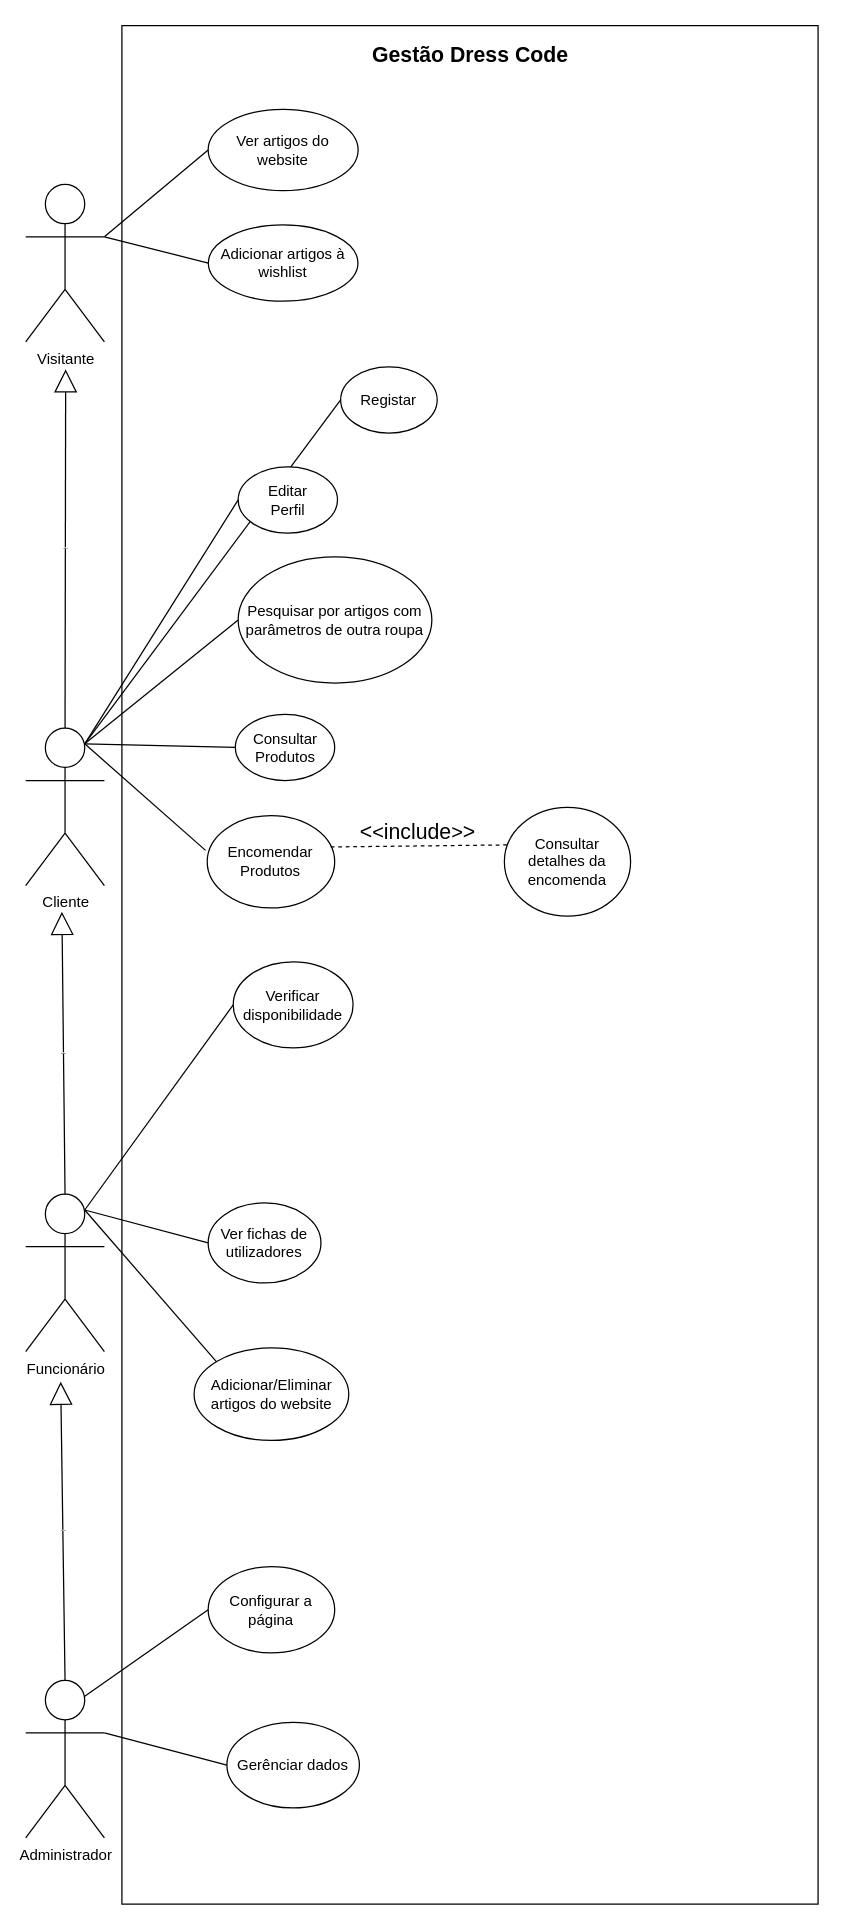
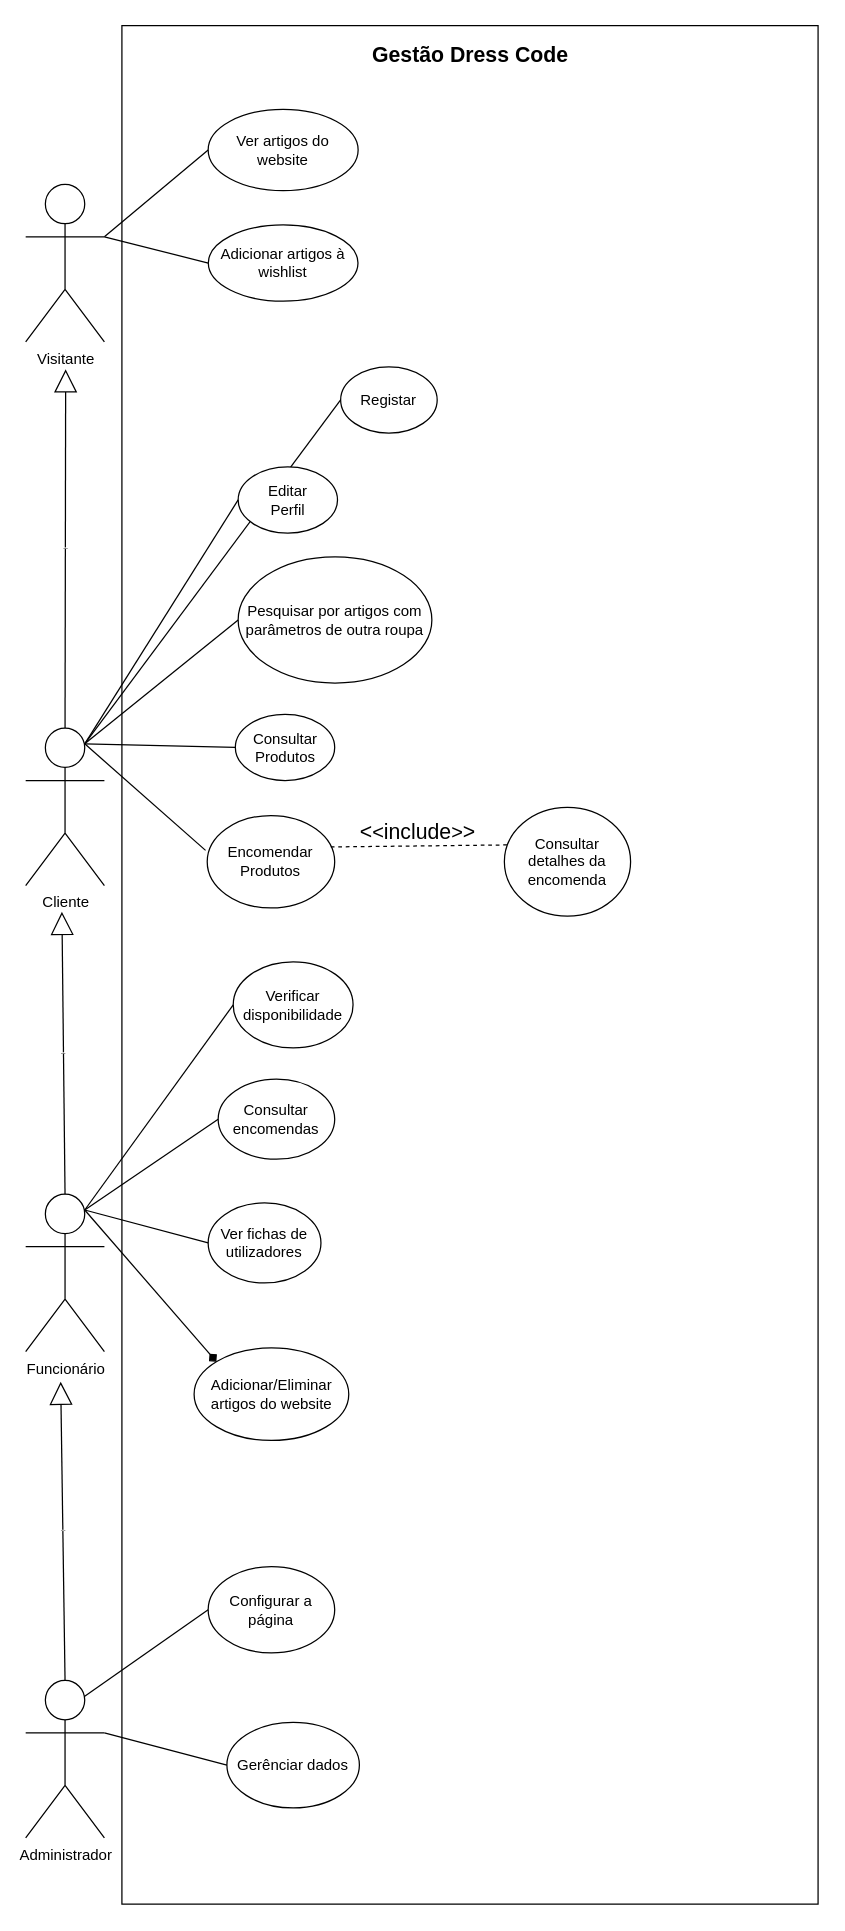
  <mxCell id="0" />
  <mxCell id="1" parent="0" />
  <mxCell id="2" value="" style="rounded=0;whiteSpace=wrap;html=1;" parent="1" vertex="1"><mxGeometry x="97" y="20" width="557" height="1503" as="geometry" /></mxCell>
  <mxCell id="3" value="Funcionário&lt;br&gt;" style="shape=umlActor;verticalLabelPosition=bottom;verticalAlign=top;html=1;outlineConnect=0;" parent="1" vertex="1"><mxGeometry x="20" y="955.02" width="63" height="126" as="geometry" /></mxCell>
  <mxCell id="4" value="Cliente" style="shape=umlActor;verticalLabelPosition=bottom;verticalAlign=top;html=1;outlineConnect=0;" parent="1" vertex="1"><mxGeometry x="20" y="582.02" width="63" height="126" as="geometry" /></mxCell>
  <mxCell id="5" value="Administrador&lt;br&gt;" style="shape=umlActor;verticalLabelPosition=bottom;verticalAlign=top;html=1;outlineConnect=0;" parent="1" vertex="1"><mxGeometry x="20" y="1344.02" width="63" height="126" as="geometry" /></mxCell>
  <mxCell id="6" value="Registar" style="ellipse;whiteSpace=wrap;html=1;" parent="1" vertex="1"><mxGeometry x="272" y="293" width="77.25" height="53" as="geometry" /></mxCell>
  <mxCell id="7" value="" style="endArrow=none;html=1;rounded=0;exitX=0.75;exitY=0.1;exitDx=0;exitDy=0;exitPerimeter=0;entryX=0;entryY=0.5;entryDx=0;entryDy=0;" parent="1" source="4" target="6" edge="1"><mxGeometry width="50" height="50" relative="1" as="geometry"><mxPoint x="117" y="616.02" as="sourcePoint" /><mxPoint x="164.034" y="552" as="targetPoint" /></mxGeometry></mxCell>
  <mxCell id="8" value="Encomendar&lt;br&gt;Produtos" style="ellipse;whiteSpace=wrap;html=1;" parent="1" vertex="1"><mxGeometry x="165.25" y="652" width="102" height="73.98" as="geometry" /></mxCell>
  <mxCell id="9" value="&lt;b style=&quot;line-height: 1.2&quot;&gt;&lt;font style=&quot;font-size: 17px&quot;&gt;Gestão Dress Code&lt;/font&gt;&lt;/b&gt;" style="text;html=1;strokeColor=none;fillColor=none;align=center;verticalAlign=middle;whiteSpace=wrap;rounded=0;" parent="1" vertex="1"><mxGeometry x="296" y="30" width="160" height="30" as="geometry" /></mxCell>
  <mxCell id="10" value="" style="endArrow=none;html=1;rounded=0;fontSize=17;exitX=0.75;exitY=0.1;exitDx=0;exitDy=0;exitPerimeter=0;entryX=-0.013;entryY=0.377;entryDx=0;entryDy=0;entryPerimeter=0;" parent="1" source="4" target="8" edge="1"><mxGeometry width="50" height="50" relative="1" as="geometry"><mxPoint x="117" y="681.02" as="sourcePoint" /><mxPoint x="167" y="631.02" as="targetPoint" /></mxGeometry></mxCell>
  <mxCell id="11" value="Editar&lt;br&gt;Perfil" style="ellipse;whiteSpace=wrap;html=1;" parent="1" vertex="1"><mxGeometry x="190" y="373" width="79.5" height="53" as="geometry" /></mxCell>
  <mxCell id="12" value="Consultar detalhes da&lt;br&gt;encomenda" style="ellipse;whiteSpace=wrap;html=1;" parent="1" vertex="1"><mxGeometry x="403" y="645.5" width="101" height="86.98" as="geometry" /></mxCell>
  <mxCell id="13" value="" style="endArrow=none;dashed=1;html=1;rounded=0;fontSize=17;entryX=0.048;entryY=0.345;entryDx=0;entryDy=0;entryPerimeter=0;exitX=0.969;exitY=0.34;exitDx=0;exitDy=0;exitPerimeter=0;" parent="1" source="8" target="12" edge="1"><mxGeometry width="50" height="50" relative="1" as="geometry"><mxPoint x="254" y="207" as="sourcePoint" /><mxPoint x="304" y="157" as="targetPoint" /></mxGeometry></mxCell>
  <mxCell id="14" value="&amp;lt;&lt;font style=&quot;font-size: 16px&quot;&gt;&amp;lt;&lt;/font&gt;include&lt;font style=&quot;font-size: 16px&quot;&gt;&amp;gt;&lt;/font&gt;&amp;gt;" style="text;html=1;strokeColor=none;fillColor=none;align=center;verticalAlign=middle;whiteSpace=wrap;rounded=0;fontSize=17;rotation=0;" parent="1" vertex="1"><mxGeometry x="291.5" y="654" width="84" height="23" as="geometry" /></mxCell>
  <mxCell id="15" value="Consultar&lt;br&gt;Produtos" style="ellipse;whiteSpace=wrap;html=1;" parent="1" vertex="1"><mxGeometry x="187.75" y="571" width="79.5" height="53" as="geometry" /></mxCell>
  <mxCell id="16" value="" style="endArrow=none;html=1;rounded=0;fontSize=16;entryX=0;entryY=0.5;entryDx=0;entryDy=0;exitX=0.75;exitY=0.1;exitDx=0;exitDy=0;exitPerimeter=0;" parent="1" source="4" target="11" edge="1"><mxGeometry width="50" height="50" relative="1" as="geometry"><mxPoint x="101" y="657.02" as="sourcePoint" /><mxPoint x="151" y="607.02" as="targetPoint" /></mxGeometry></mxCell>
  <mxCell id="17" value="Configurar a página" style="ellipse;whiteSpace=wrap;html=1;" parent="1" vertex="1"><mxGeometry x="166" y="1253" width="101.25" height="69" as="geometry" /></mxCell>
  <mxCell id="18" value="" style="endArrow=none;html=1;exitX=0.75;exitY=0.1;exitDx=0;exitDy=0;exitPerimeter=0;entryX=0;entryY=0.5;entryDx=0;entryDy=0;" parent="1" source="5" target="17" edge="1"><mxGeometry width="50" height="50" relative="1" as="geometry"><mxPoint x="382" y="1491.02" as="sourcePoint" /><mxPoint x="432" y="1441.02" as="targetPoint" /></mxGeometry></mxCell>
  <mxCell id="19" value="Gerênciar dados" style="ellipse;whiteSpace=wrap;html=1;" parent="1" vertex="1"><mxGeometry x="181" y="1377.52" width="106" height="68.48" as="geometry" /></mxCell>
  <mxCell id="20" value="Verificar disponibilidade" style="ellipse;whiteSpace=wrap;html=1;" parent="1" vertex="1"><mxGeometry x="186.07" y="769" width="95.87" height="69" as="geometry" /></mxCell>
  <mxCell id="21" value="" style="endArrow=none;html=1;exitX=0.75;exitY=0.1;exitDx=0;exitDy=0;exitPerimeter=0;entryX=0;entryY=0.5;entryDx=0;entryDy=0;" parent="1" source="3" target="20" edge="1"><mxGeometry width="50" height="50" relative="1" as="geometry"><mxPoint x="382" y="852.02" as="sourcePoint" /><mxPoint x="432" y="802.02" as="targetPoint" /></mxGeometry></mxCell>
  <mxCell id="22" value="" style="endArrow=none;html=1;exitX=1;exitY=0.333;exitDx=0;exitDy=0;exitPerimeter=0;entryX=0;entryY=0.5;entryDx=0;entryDy=0;" parent="1" source="5" target="19" edge="1"><mxGeometry width="50" height="50" relative="1" as="geometry"><mxPoint x="382" y="1484.02" as="sourcePoint" /><mxPoint x="432" y="1434.02" as="targetPoint" /></mxGeometry></mxCell>
+ <mxCell id="23" value="Consultar encomendas" style="ellipse;whiteSpace=wrap;html=1;" parent="1" vertex="1"><mxGeometry x="174" y="863" width="93.25" height="64" as="geometry" /></mxCell>
+ <mxCell id="24" value="" style="endArrow=none;html=1;exitX=0.75;exitY=0.1;exitDx=0;exitDy=0;exitPerimeter=0;entryX=0;entryY=0.5;entryDx=0;entryDy=0;" parent="1" source="3" target="23" edge="1"><mxGeometry width="50" height="50" relative="1" as="geometry"><mxPoint x="382" y="957.02" as="sourcePoint" /><mxPoint x="432" y="907.02" as="targetPoint" /></mxGeometry></mxCell>
  <mxCell id="25" value="Ver fichas de utilizadores" style="ellipse;whiteSpace=wrap;html=1;" parent="1" vertex="1"><mxGeometry x="166" y="962" width="90.25" height="64" as="geometry" /></mxCell>
  <mxCell id="26" value="" style="endArrow=none;html=1;exitX=0.75;exitY=0.1;exitDx=0;exitDy=0;exitPerimeter=0;entryX=0;entryY=0.5;entryDx=0;entryDy=0;" parent="1" source="3" target="25" edge="1"><mxGeometry width="50" height="50" relative="1" as="geometry"><mxPoint x="382" y="844.02" as="sourcePoint" /><mxPoint x="432" y="794.02" as="targetPoint" /></mxGeometry></mxCell>
  <mxCell id="27" value="Adicionar/Eliminar artigos do website" style="ellipse;whiteSpace=wrap;html=1;" parent="1" vertex="1"><mxGeometry x="154.75" y="1078" width="123.75" height="73.98" as="geometry" /></mxCell>
- <mxCell id="28" value="" style="endArrow=none;html=1;entryX=0;entryY=0;entryDx=0;entryDy=0;exitX=0.75;exitY=0.1;exitDx=0;exitDy=0;exitPerimeter=0;" parent="1" source="3" target="27" edge="1"><mxGeometry width="50" height="50" relative="1" as="geometry"><mxPoint x="89" y="1045.02" as="sourcePoint" /><mxPoint x="139" y="995.02" as="targetPoint" /></mxGeometry></mxCell>
+ <mxCell id="28" value="" style="endArrow=diamond;html=1;entryX=0;entryY=0;entryDx=0;entryDy=0;exitX=0.75;exitY=0.1;exitDx=0;exitDy=0;exitPerimeter=0;" parent="1" source="3" target="27" edge="1"><mxGeometry width="50" height="50" relative="1" as="geometry"><mxPoint x="89" y="1045.02" as="sourcePoint" /><mxPoint x="139" y="995.02" as="targetPoint" /></mxGeometry></mxCell>
  <mxCell id="29" value="Extends" style="endArrow=block;endSize=16;endFill=0;html=1;rounded=0;fontSize=1;exitX=0.5;exitY=0;exitDx=0;exitDy=0;exitPerimeter=0;" parent="1" source="3" edge="1"><mxGeometry width="160" relative="1" as="geometry"><mxPoint x="46" y="935.02" as="sourcePoint" /><mxPoint x="49" y="729.02" as="targetPoint" /></mxGeometry></mxCell>
  <mxCell id="30" value="Extends" style="endArrow=block;endSize=16;endFill=0;html=1;rounded=0;fontSize=1;exitX=0.5;exitY=0;exitDx=0;exitDy=0;exitPerimeter=0;" parent="1" source="5" edge="1"><mxGeometry width="160" relative="1" as="geometry"><mxPoint x="29" y="1292.02" as="sourcePoint" /><mxPoint x="48" y="1105.02" as="targetPoint" /></mxGeometry></mxCell>
  <mxCell id="31" value="Visitante" style="shape=umlActor;verticalLabelPosition=bottom;verticalAlign=top;html=1;outlineConnect=0;" parent="1" vertex="1"><mxGeometry x="20" y="147" width="63" height="126" as="geometry" /></mxCell>
  <mxCell id="32" value="Extends" style="endArrow=block;endSize=16;endFill=0;html=1;rounded=0;fontSize=1;exitX=0.5;exitY=0;exitDx=0;exitDy=0;exitPerimeter=0;" parent="1" source="4" edge="1"><mxGeometry width="160" relative="1" as="geometry"><mxPoint x="4" y="394" as="sourcePoint" /><mxPoint x="52" y="295" as="targetPoint" /></mxGeometry></mxCell>
  <mxCell id="33" value="Ver artigos do website" style="ellipse;whiteSpace=wrap;html=1;fontSize=12;" parent="1" vertex="1"><mxGeometry x="166" y="87" width="120" height="65" as="geometry" /></mxCell>
  <mxCell id="34" value="" style="endArrow=none;html=1;rounded=0;exitX=1;exitY=0.333;exitDx=0;exitDy=0;exitPerimeter=0;entryX=0;entryY=0.5;entryDx=0;entryDy=0;" parent="1" source="31" target="33" edge="1"><mxGeometry width="50" height="50" relative="1" as="geometry"><mxPoint x="4" y="87" as="sourcePoint" /><mxPoint x="100.784" y="44.38" as="targetPoint" /></mxGeometry></mxCell>
  <mxCell id="35" value="" style="endArrow=none;html=1;rounded=0;fontSize=16;entryX=0;entryY=0.5;entryDx=0;entryDy=0;exitX=0.75;exitY=0.1;exitDx=0;exitDy=0;exitPerimeter=0;" parent="1" source="4" target="15" edge="1"><mxGeometry width="50" height="50" relative="1" as="geometry"><mxPoint x="12" y="523" as="sourcePoint" /><mxPoint x="218.75" y="506.88" as="targetPoint" /></mxGeometry></mxCell>
  <mxCell id="36" value="Adicionar artigos à wishlist" style="ellipse;whiteSpace=wrap;html=1;" parent="1" vertex="1"><mxGeometry x="166.13" y="179.5" width="119.75" height="61" as="geometry" /></mxCell>
  <mxCell id="37" value="" style="endArrow=none;html=1;exitX=1;exitY=0.333;exitDx=0;exitDy=0;exitPerimeter=0;entryX=0;entryY=0.5;entryDx=0;entryDy=0;" parent="1" source="31" target="36" edge="1"><mxGeometry width="50" height="50" relative="1" as="geometry"><mxPoint x="350" y="304" as="sourcePoint" /><mxPoint x="400" y="254" as="targetPoint" /></mxGeometry></mxCell>
  <mxCell id="38" value="Pesquisar por artigos com parâmetros de outra roupa" style="ellipse;whiteSpace=wrap;html=1;" parent="1" vertex="1"><mxGeometry x="190" y="445" width="155" height="101" as="geometry" /></mxCell>
  <mxCell id="39" value="" style="endArrow=none;html=1;exitX=0.75;exitY=0.1;exitDx=0;exitDy=0;exitPerimeter=0;entryX=0;entryY=0.5;entryDx=0;entryDy=0;" parent="1" source="4" target="38" edge="1"><mxGeometry width="50" height="50" relative="1" as="geometry"><mxPoint x="350" y="590" as="sourcePoint" /><mxPoint x="400" y="540" as="targetPoint" /></mxGeometry></mxCell>
